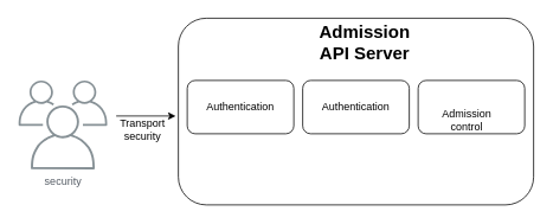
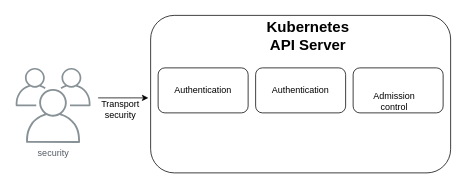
  <mxCell id="0" />
  <mxCell id="1" parent="0" />
  <mxCell id="2" value="" style="rounded=1;whiteSpace=wrap;html=1;" vertex="1" parent="1"><mxGeometry x="200" y="20" width="400" height="210" as="geometry" /></mxCell>
  <mxCell id="3" value="security" style="outlineConnect=0;gradientColor=none;fontColor=#545B64;strokeColor=none;fillColor=#879196;dashed=0;verticalLabelPosition=bottom;verticalAlign=top;align=center;html=1;fontSize=12;fontStyle=0;aspect=fixed;shape=mxgraph.aws4.illustration_users;pointerEvents=1" vertex="1" parent="1"><mxGeometry x="20" y="90" width="100" height="100" as="geometry" /></mxCell>
- <mxCell id="4" value="&lt;b&gt;&lt;font style=&quot;font-size: 20px&quot;&gt;Admission API Server&lt;/font&gt;&lt;/b&gt;" style="text;html=1;strokeColor=none;fillColor=none;align=center;verticalAlign=middle;whiteSpace=wrap;rounded=0;" vertex="1" parent="1"><mxGeometry x="350" y="30" width="120" height="31" as="geometry" /></mxCell>
+ <mxCell id="4" value="&lt;b&gt;&lt;font style=&quot;font-size: 20px&quot;&gt;Kubernetes API Server&lt;/font&gt;&lt;/b&gt;" style="text;html=1;strokeColor=none;fillColor=none;align=center;verticalAlign=middle;whiteSpace=wrap;rounded=0;" vertex="1" parent="1"><mxGeometry x="350" y="30" width="120" height="31" as="geometry" /></mxCell>
  <mxCell id="5" value="" style="group" vertex="1" connectable="0" parent="1"><mxGeometry x="210" y="90" width="120" height="60" as="geometry" /></mxCell>
  <mxCell id="6" value="" style="rounded=1;whiteSpace=wrap;html=1;" vertex="1" parent="5"><mxGeometry width="120" height="60" as="geometry" /></mxCell>
  <mxCell id="7" value="Authentication" style="text;html=1;strokeColor=none;fillColor=none;align=center;verticalAlign=middle;whiteSpace=wrap;rounded=0;" vertex="1" parent="5"><mxGeometry x="40" y="20" width="40" height="20" as="geometry" /></mxCell>
  <mxCell id="8" value="" style="group" vertex="1" connectable="0" parent="1"><mxGeometry x="340" y="90" width="120" height="60" as="geometry" /></mxCell>
  <mxCell id="9" value="" style="rounded=1;whiteSpace=wrap;html=1;" vertex="1" parent="8"><mxGeometry width="120" height="60" as="geometry" /></mxCell>
  <mxCell id="10" value="Authentication" style="text;html=1;strokeColor=none;fillColor=none;align=center;verticalAlign=middle;whiteSpace=wrap;rounded=0;" vertex="1" parent="8"><mxGeometry x="40" y="20" width="40" height="20" as="geometry" /></mxCell>
  <mxCell id="11" value="" style="group" vertex="1" connectable="0" parent="1"><mxGeometry x="470" y="90" width="120" height="60" as="geometry" /></mxCell>
  <mxCell id="12" value="" style="rounded=1;whiteSpace=wrap;html=1;" vertex="1" parent="11"><mxGeometry width="120" height="60" as="geometry" /></mxCell>
  <mxCell id="13" value="Admission control" style="text;html=1;strokeColor=none;fillColor=none;align=center;verticalAlign=middle;whiteSpace=wrap;rounded=0;" vertex="1" parent="11"><mxGeometry x="10" y="35" width="90" height="20" as="geometry" /></mxCell>
  <mxCell id="14" value="" style="endArrow=classic;html=1;" edge="1" parent="1"><mxGeometry width="50" height="50" relative="1" as="geometry"><mxPoint x="130" y="130" as="sourcePoint" /><mxPoint x="197" y="130" as="targetPoint" /></mxGeometry></mxCell>
  <mxCell id="15" value="Transport security" style="text;html=1;strokeColor=none;fillColor=none;align=center;verticalAlign=middle;whiteSpace=wrap;rounded=0;" vertex="1" parent="1"><mxGeometry x="140" y="135" width="40" height="20" as="geometry" /></mxCell>
